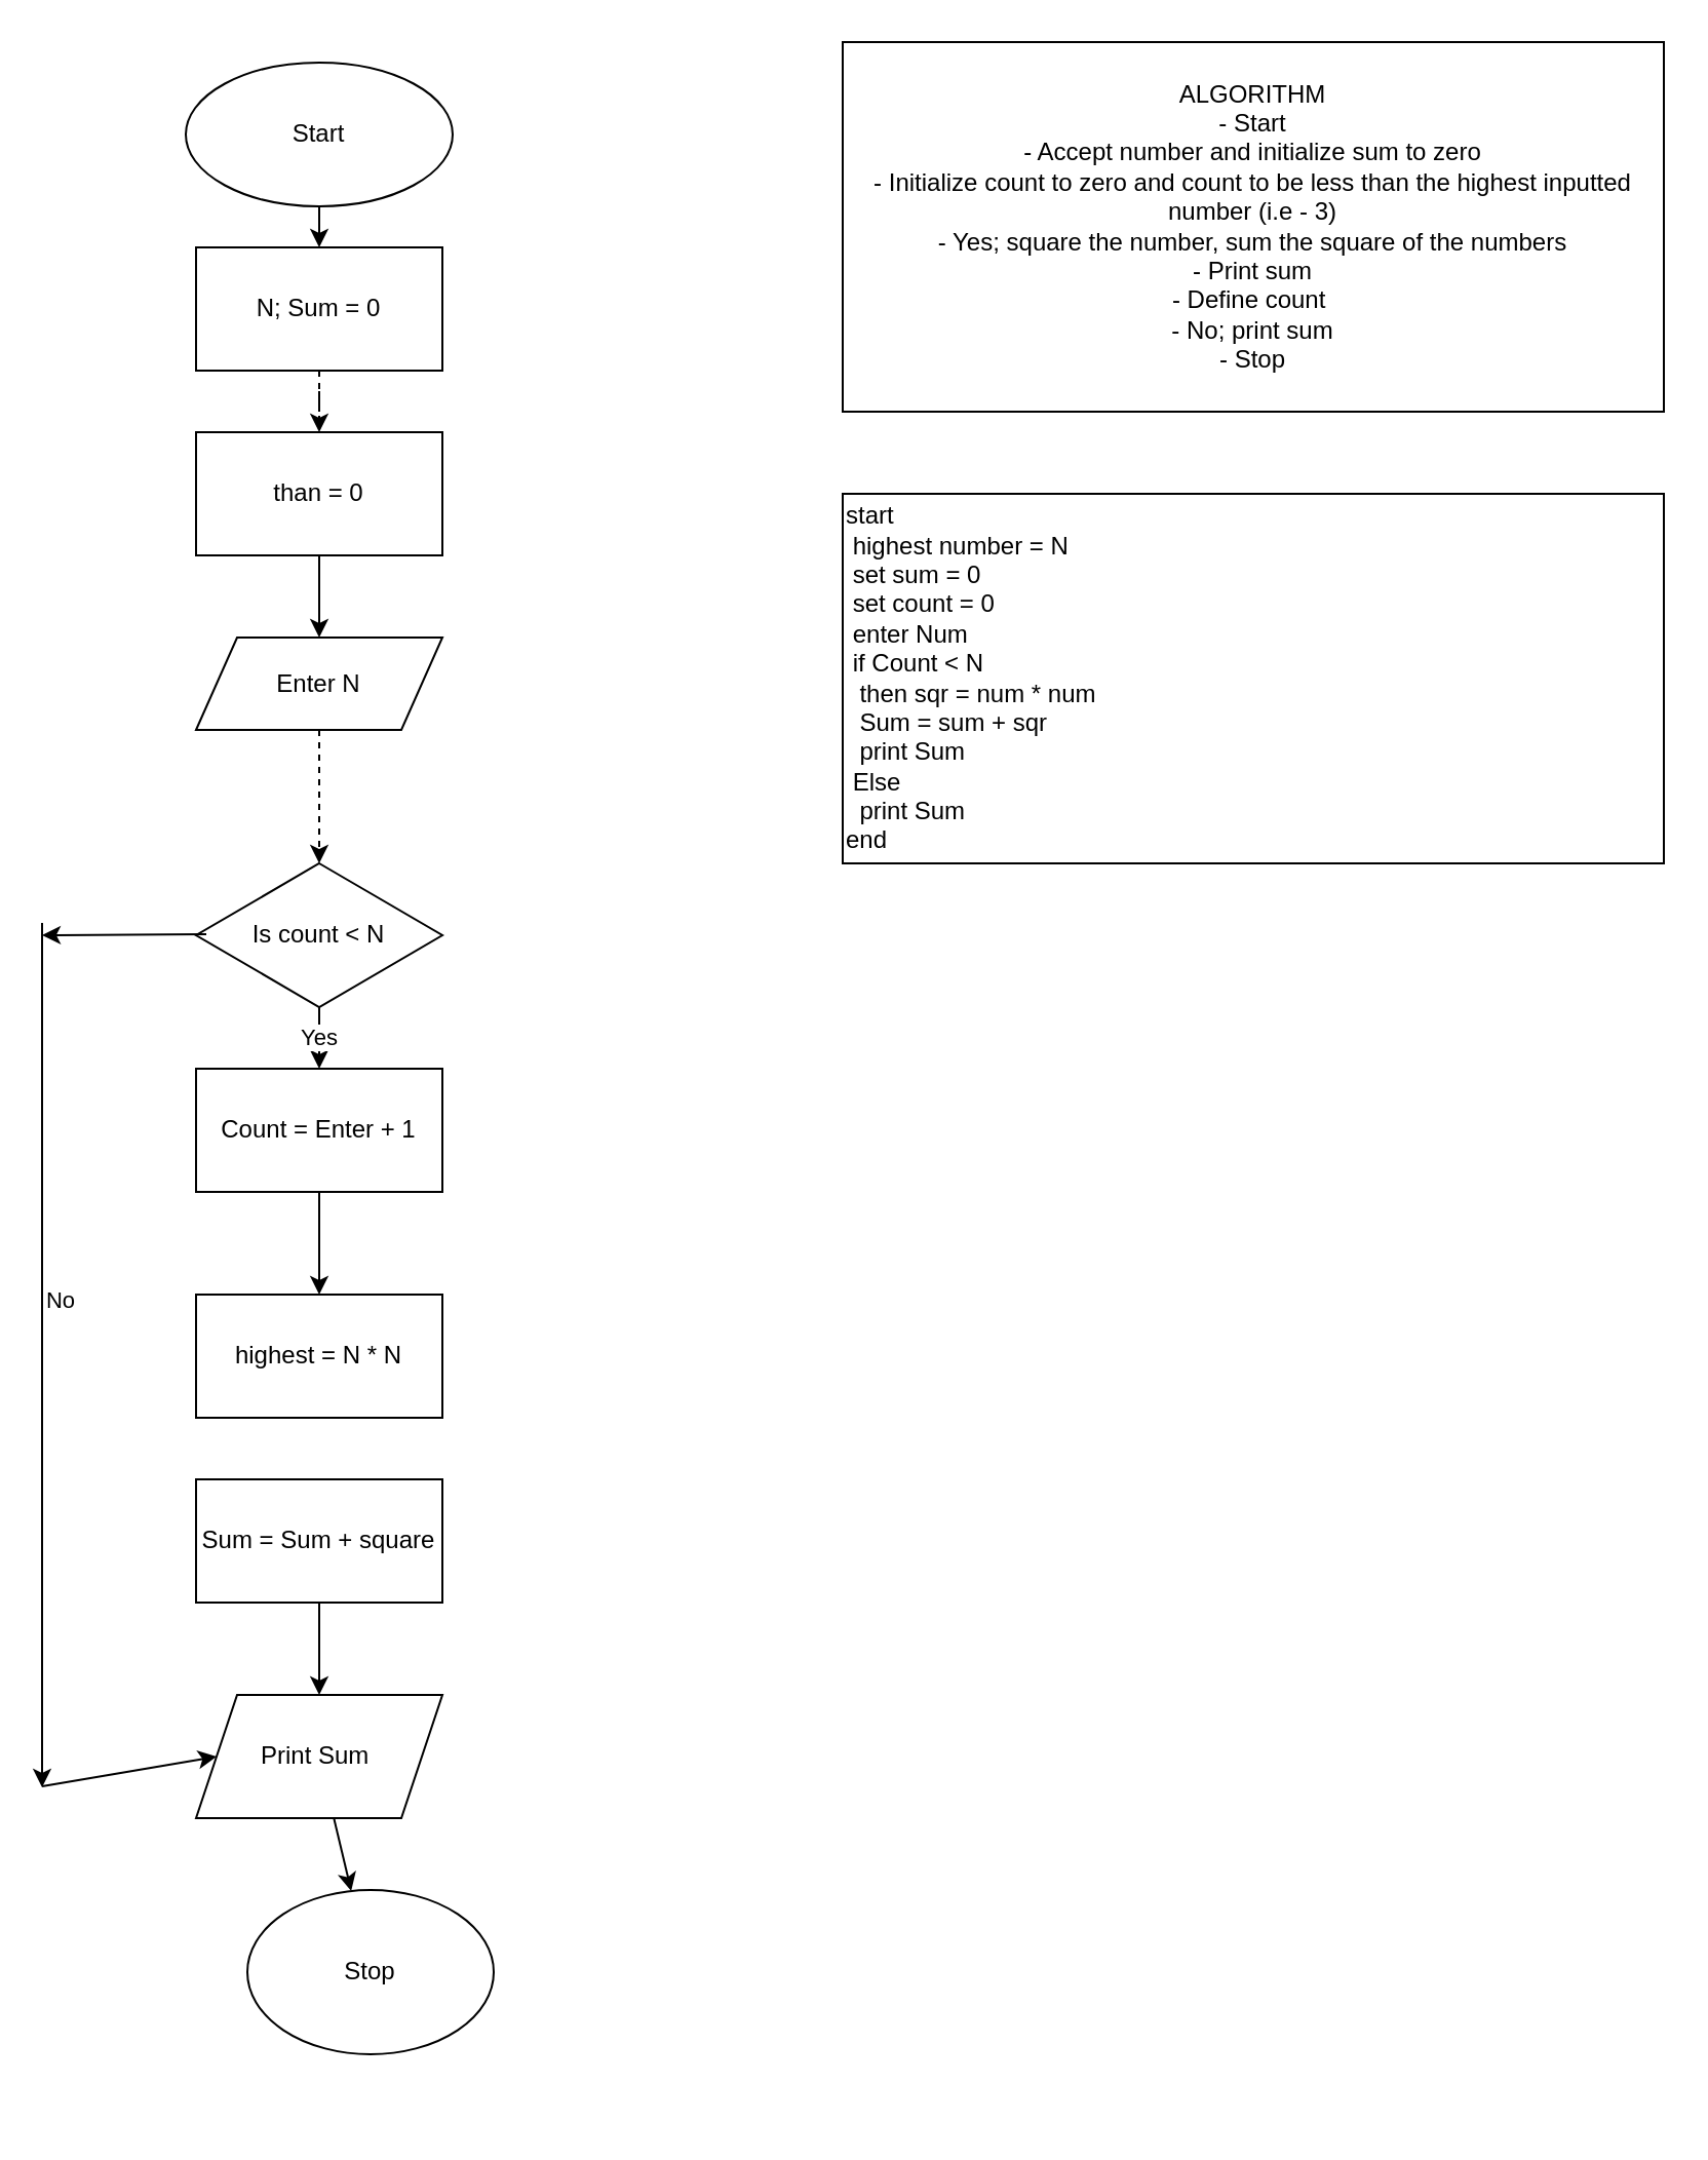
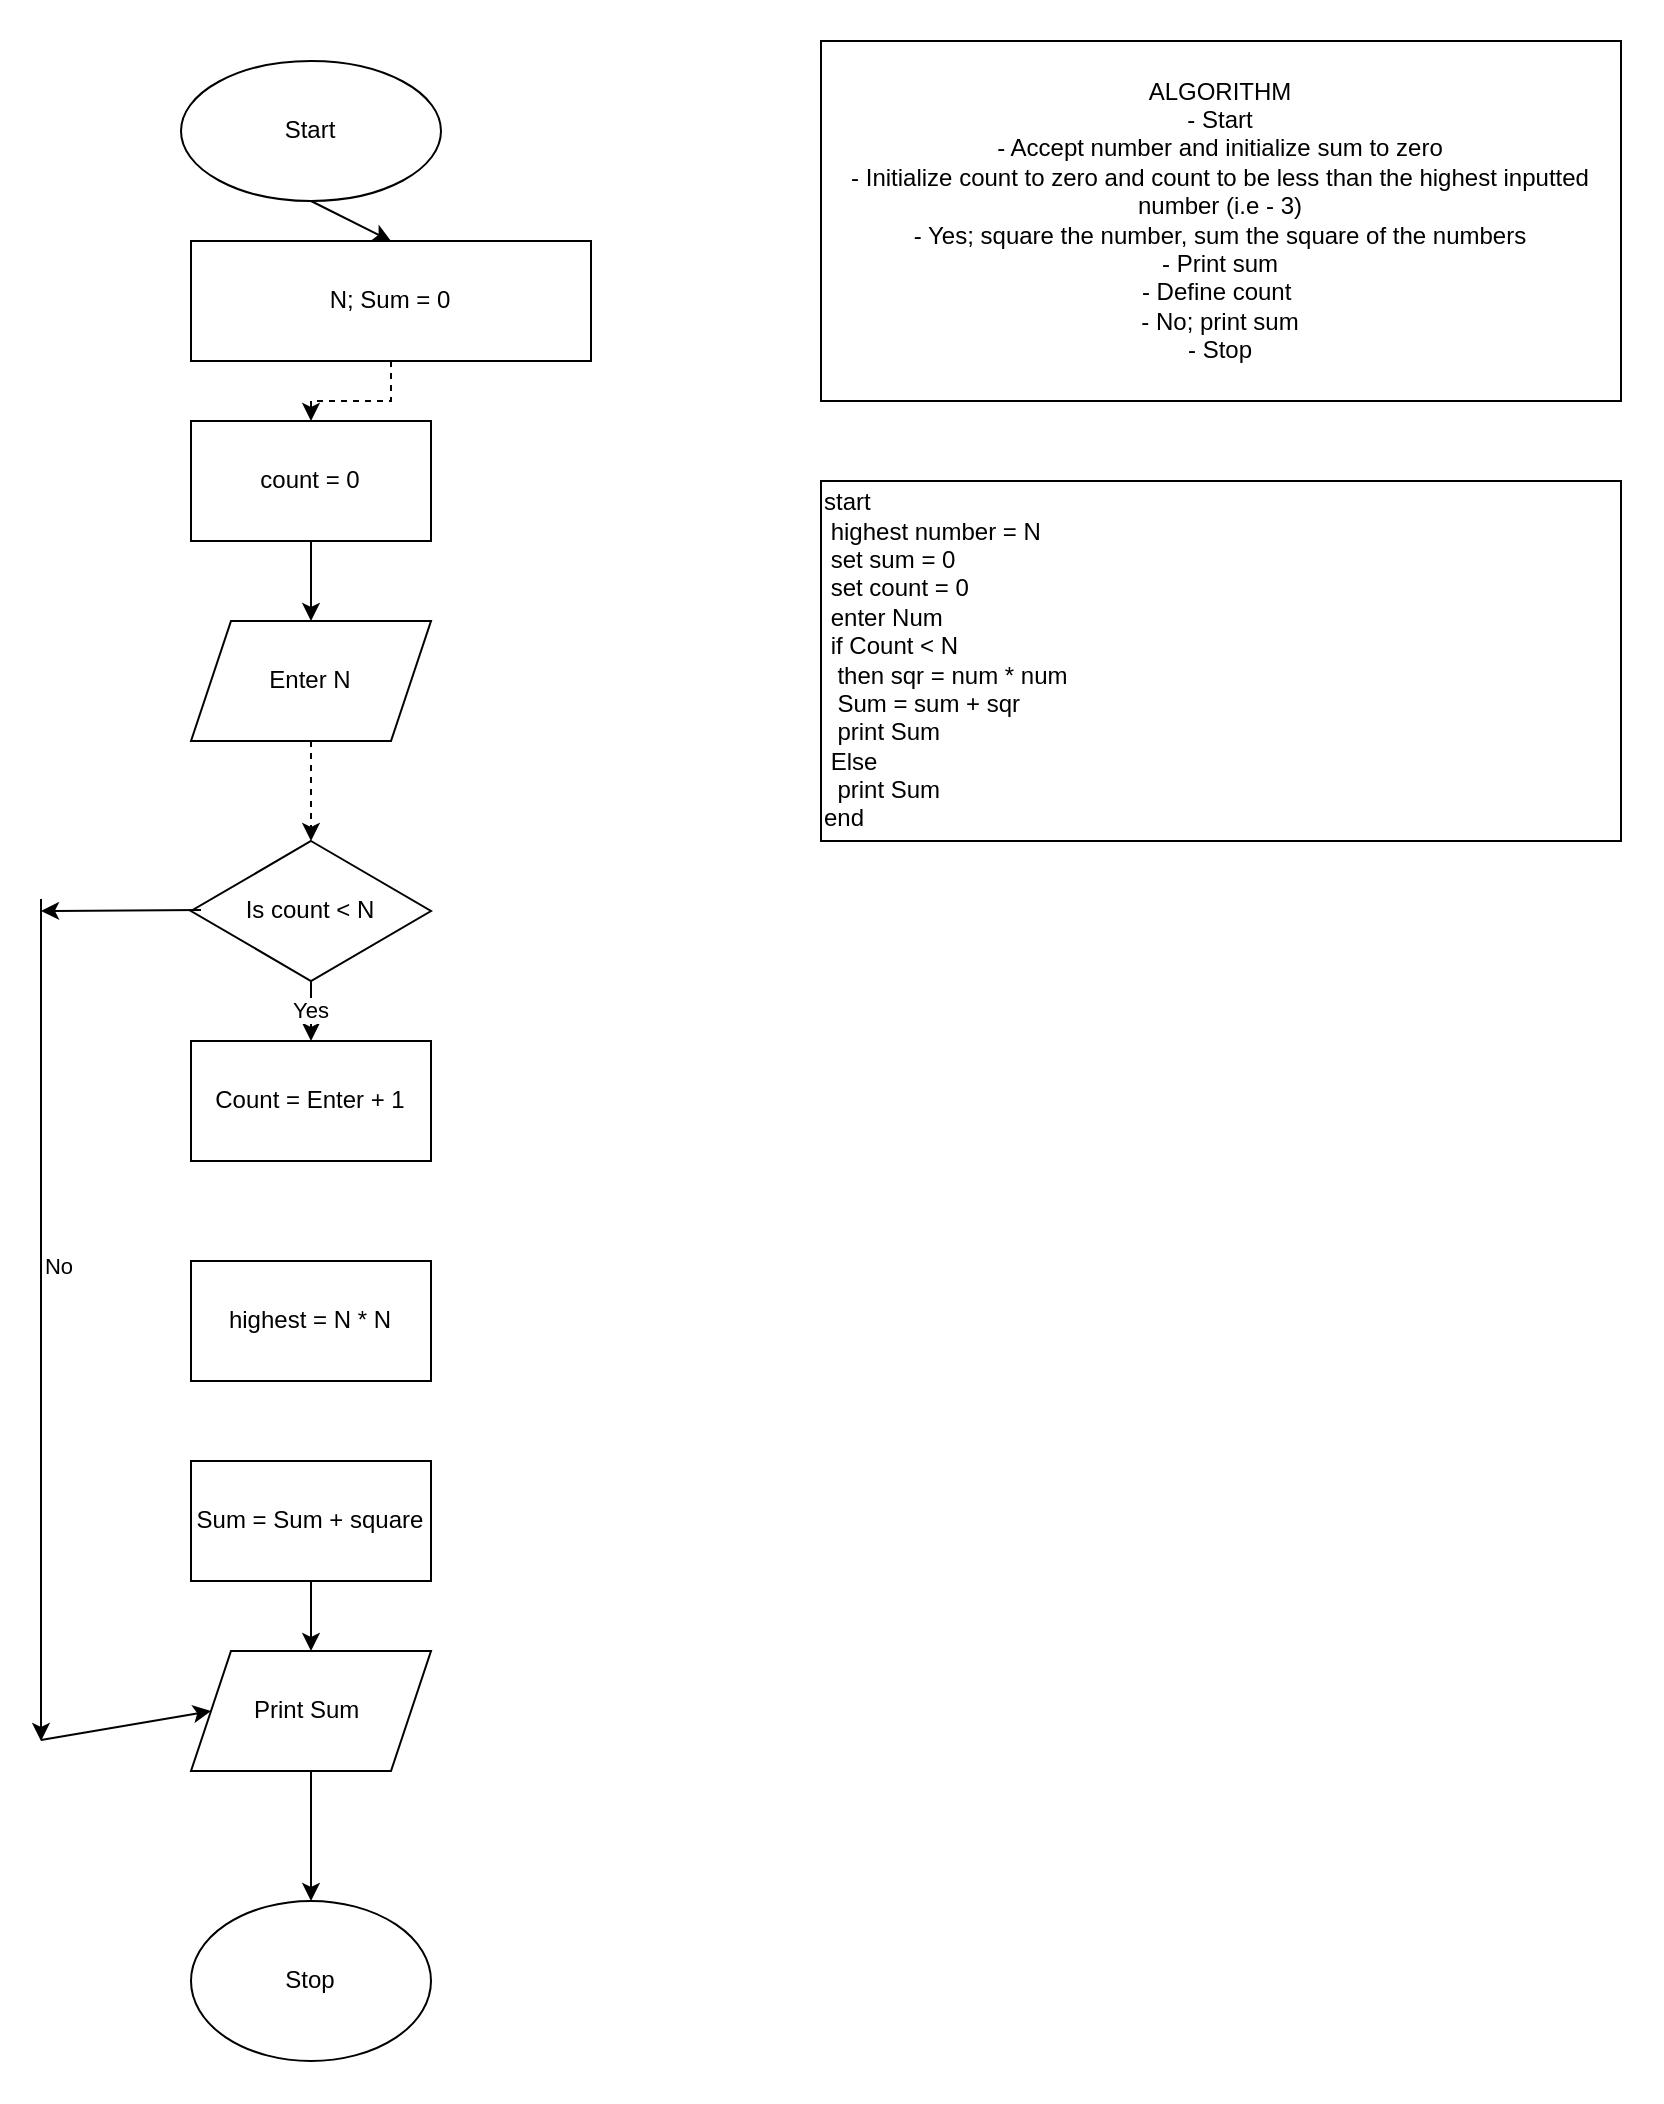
  <mxCell id="0" />
  <mxCell id="1" parent="0" />
  <mxCell id="2" value="ALGORITHM&lt;br&gt;- Start&lt;br&gt;- Accept number and initialize sum to zero&lt;br&gt;- Initialize count to zero and count to be less than the highest inputted number (i.e - 3)&lt;br&gt;- Yes; square the number, sum the square of the numbers&lt;br&gt;- Print sum&lt;br&gt;- Define count&amp;nbsp;&lt;br&gt;- No; print sum&lt;br&gt;- Stop&lt;br&gt;" style="whiteSpace=wrap;html=1;" vertex="1" parent="1"><mxGeometry x="410" y="20" width="400" height="180" as="geometry" /></mxCell>
  <mxCell id="3" value="Start" style="ellipse;whiteSpace=wrap;html=1;" vertex="1" parent="1"><mxGeometry x="90" y="30" width="130" height="70" as="geometry" /></mxCell>
  <mxCell id="4" value="" style="edgeStyle=orthogonalEdgeStyle;rounded=0;orthogonalLoop=1;jettySize=auto;html=1;dashed=1;" edge="1" parent="1" source="5" target="7"><mxGeometry relative="1" as="geometry" /></mxCell>
- <mxCell id="5" value="N; Sum = 0" style="rounded=0;whiteSpace=wrap;html=1;" vertex="1" parent="1"><mxGeometry x="95" y="120" width="120" height="60" as="geometry" /></mxCell>
+ <mxCell id="5" value="N; Sum = 0" style="rounded=0;whiteSpace=wrap;html=1;" vertex="1" parent="1"><mxGeometry x="95" y="120" width="200" height="60" as="geometry" /></mxCell>
  <mxCell id="6" value="" style="edgeStyle=orthogonalEdgeStyle;rounded=0;orthogonalLoop=1;jettySize=auto;html=1;" edge="1" parent="1" source="7" target="9"><mxGeometry relative="1" as="geometry" /></mxCell>
- <mxCell id="7" value="than = 0" style="rounded=0;whiteSpace=wrap;html=1;" vertex="1" parent="1"><mxGeometry x="95" y="210" width="120" height="60" as="geometry" /></mxCell>
+ <mxCell id="7" value="count = 0" style="rounded=0;whiteSpace=wrap;html=1;" vertex="1" parent="1"><mxGeometry x="95" y="210" width="120" height="60" as="geometry" /></mxCell>
  <mxCell id="8" value="" style="edgeStyle=orthogonalEdgeStyle;rounded=0;orthogonalLoop=1;jettySize=auto;html=1;dashed=1;" edge="1" parent="1" source="9" target="11"><mxGeometry relative="1" as="geometry" /></mxCell>
- <mxCell id="9" value="Enter N" style="shape=parallelogram;perimeter=parallelogramPerimeter;whiteSpace=wrap;html=1;fixedSize=1;" vertex="1" parent="1"><mxGeometry x="95" y="310" width="120" height="45" as="geometry" /></mxCell>
+ <mxCell id="9" value="Enter N" style="shape=parallelogram;perimeter=parallelogramPerimeter;whiteSpace=wrap;html=1;fixedSize=1;" vertex="1" parent="1"><mxGeometry x="95" y="310" width="120" height="60" as="geometry" /></mxCell>
  <mxCell id="10" value="Yes" style="edgeStyle=orthogonalEdgeStyle;rounded=0;orthogonalLoop=1;jettySize=auto;html=1;" edge="1" parent="1" source="11" target="13"><mxGeometry relative="1" as="geometry" /></mxCell>
  <mxCell id="11" value="Is count &amp;lt; N" style="rhombus;whiteSpace=wrap;html=1;" vertex="1" parent="1"><mxGeometry x="95" y="420" width="120" height="70" as="geometry" /></mxCell>
- <mxCell id="12" value="" style="edgeStyle=orthogonalEdgeStyle;rounded=0;orthogonalLoop=1;jettySize=auto;html=1;" edge="1" parent="1" source="13" target="14"><mxGeometry relative="1" as="geometry" /></mxCell>
  <mxCell id="13" value="Count = Enter + 1" style="rounded=0;whiteSpace=wrap;html=1;" vertex="1" parent="1"><mxGeometry x="95" y="520" width="120" height="60" as="geometry" /></mxCell>
  <mxCell id="14" value="highest = N * N" style="rounded=0;whiteSpace=wrap;html=1;" vertex="1" parent="1"><mxGeometry x="95" y="630" width="120" height="60" as="geometry" /></mxCell>
  <mxCell id="15" value="" style="edgeStyle=orthogonalEdgeStyle;rounded=0;orthogonalLoop=1;jettySize=auto;html=1;" edge="1" parent="1" source="16" target="18"><mxGeometry relative="1" as="geometry" /></mxCell>
- <mxCell id="16" value="Sum = Sum + square" style="rounded=0;whiteSpace=wrap;html=1;" vertex="1" parent="1"><mxGeometry x="95" y="720" width="120" height="60" as="geometry" /></mxCell>
+ <mxCell id="16" value="Sum = Sum + square" style="rounded=0;whiteSpace=wrap;html=1;" vertex="1" parent="1"><mxGeometry x="95" y="730" width="120" height="60" as="geometry" /></mxCell>
  <mxCell id="17" value="" style="edgeStyle=none;rounded=0;orthogonalLoop=1;jettySize=auto;html=1;" edge="1" parent="1" source="18" target="19"><mxGeometry relative="1" as="geometry" /></mxCell>
  <mxCell id="18" value="Print Sum&amp;nbsp;" style="shape=parallelogram;perimeter=parallelogramPerimeter;whiteSpace=wrap;html=1;fixedSize=1;" vertex="1" parent="1"><mxGeometry x="95" y="825" width="120" height="60" as="geometry" /></mxCell>
- <mxCell id="19" value="Stop" style="ellipse;whiteSpace=wrap;html=1;" vertex="1" parent="1"><mxGeometry x="120" y="920" width="120" height="80" as="geometry" /></mxCell>
+ <mxCell id="19" value="Stop" style="ellipse;whiteSpace=wrap;html=1;" vertex="1" parent="1"><mxGeometry x="95" y="950" width="120" height="80" as="geometry" /></mxCell>
  <mxCell id="20" value="" style="endArrow=classic;html=1;rounded=0;entryX=0.5;entryY=0;entryDx=0;entryDy=0;" edge="1" parent="1" target="5"><mxGeometry width="50" height="50" relative="1" as="geometry"><mxPoint x="155" y="100" as="sourcePoint" /><mxPoint x="230" y="120" as="targetPoint" /></mxGeometry></mxCell>
  <mxCell id="21" value="start&amp;nbsp;&lt;br&gt;&lt;span style=&quot;white-space: pre;&quot;&gt; &lt;/span&gt;highest number = N&lt;br&gt;&lt;span style=&quot;white-space: pre;&quot;&gt; &lt;/span&gt;set sum = 0&lt;br&gt;&lt;span style=&quot;white-space: pre;&quot;&gt; &lt;/span&gt;set count = 0&lt;br&gt;&lt;span style=&quot;white-space: pre;&quot;&gt; &lt;/span&gt;enter Num&lt;br&gt;&lt;span style=&quot;white-space: pre;&quot;&gt; &lt;/span&gt;if Count &amp;lt; N&lt;br&gt;&lt;span style=&quot;white-space: pre;&quot;&gt; &lt;span style=&quot;white-space: pre;&quot;&gt; &lt;/span&gt;&lt;/span&gt;then sqr = num * num&lt;br&gt;&lt;span style=&quot;white-space: pre;&quot;&gt; &lt;span style=&quot;white-space: pre;&quot;&gt; &lt;/span&gt;&lt;/span&gt;Sum = sum + sqr&lt;br&gt;&lt;span style=&quot;white-space: pre;&quot;&gt; &lt;span style=&quot;white-space: pre;&quot;&gt; &lt;/span&gt;&lt;/span&gt;print Sum&lt;br&gt;&lt;span style=&quot;white-space: pre;&quot;&gt; &lt;/span&gt;Else&lt;br&gt;&lt;span style=&quot;white-space: pre;&quot;&gt; &lt;span style=&quot;white-space: pre;&quot;&gt; &lt;/span&gt;&lt;/span&gt;print Sum&lt;br&gt;end&lt;span style=&quot;white-space: pre;&quot;&gt; &lt;/span&gt;" style="rounded=0;whiteSpace=wrap;html=1;align=left;" vertex="1" parent="1"><mxGeometry x="410" y="240" width="400" height="180" as="geometry" /></mxCell>
  <mxCell id="22" value="" style="endArrow=classic;html=1;rounded=0;" edge="1" parent="1"><mxGeometry width="50" height="50" relative="1" as="geometry"><mxPoint x="100" y="454.5" as="sourcePoint" /><mxPoint x="20" y="455" as="targetPoint" /></mxGeometry></mxCell>
  <mxCell id="23" value="" style="endArrow=classic;html=1;rounded=0;" edge="1" parent="1"><mxGeometry width="50" height="50" relative="1" as="geometry"><mxPoint x="20" y="449" as="sourcePoint" /><mxPoint x="20" y="870" as="targetPoint" /></mxGeometry></mxCell>
  <mxCell id="24" value="No" style="edgeLabel;html=1;align=center;verticalAlign=middle;resizable=0;points=[];" vertex="1" connectable="0" parent="23"><mxGeometry x="-0.131" y="8" relative="1" as="geometry"><mxPoint as="offset" /></mxGeometry></mxCell>
  <mxCell id="25" value="" style="endArrow=classic;html=1;rounded=0;entryX=0;entryY=0.5;entryDx=0;entryDy=0;" edge="1" parent="1" target="18"><mxGeometry width="50" height="50" relative="1" as="geometry"><mxPoint x="20" y="869.5" as="sourcePoint" /><mxPoint x="120" y="869.5" as="targetPoint" /></mxGeometry></mxCell>
